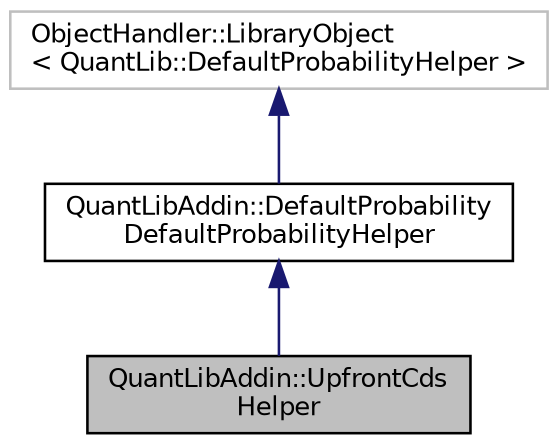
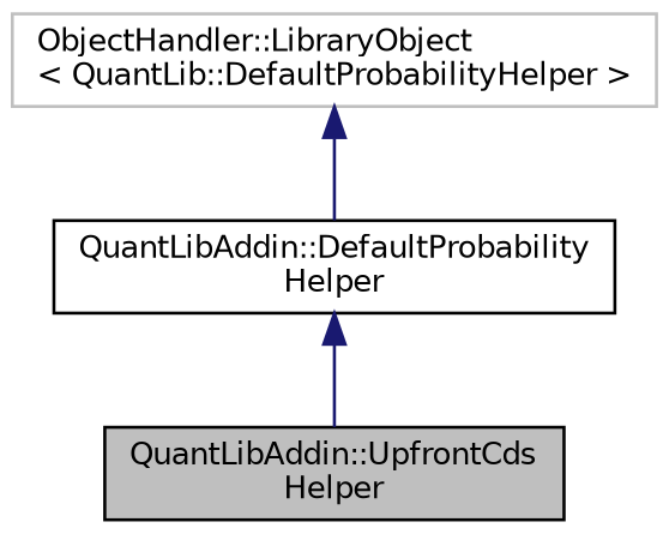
  digraph {
    node [color=black fillcolor=white fontname=Helvetica fontsize=10 shape=record style=filled]
    edge [color=midnightblue dir=back fontname=Helvetica fontsize=10 labelfontname=Helvetica labelfontsize=10 style=solid]
    n1 [fillcolor=grey75 fontcolor=black height=0.2 label="QuantLibAddin::UpfrontCds\lHelper" width=0.4]
-   n2 [height=0.2 label="QuantLibAddin::DefaultProbability\lDefaultProbabilityHelper" width=0.4]
+   n2 [height=0.2 label="QuantLibAddin::DefaultProbability\lHelper" width=0.4]
    n3 [color=grey75 height=0.2 label="ObjectHandler::LibraryObject\l\< QuantLib::DefaultProbabilityHelper \>" width=0.4]
    n2 -> n1
    n3 -> n2
  }
